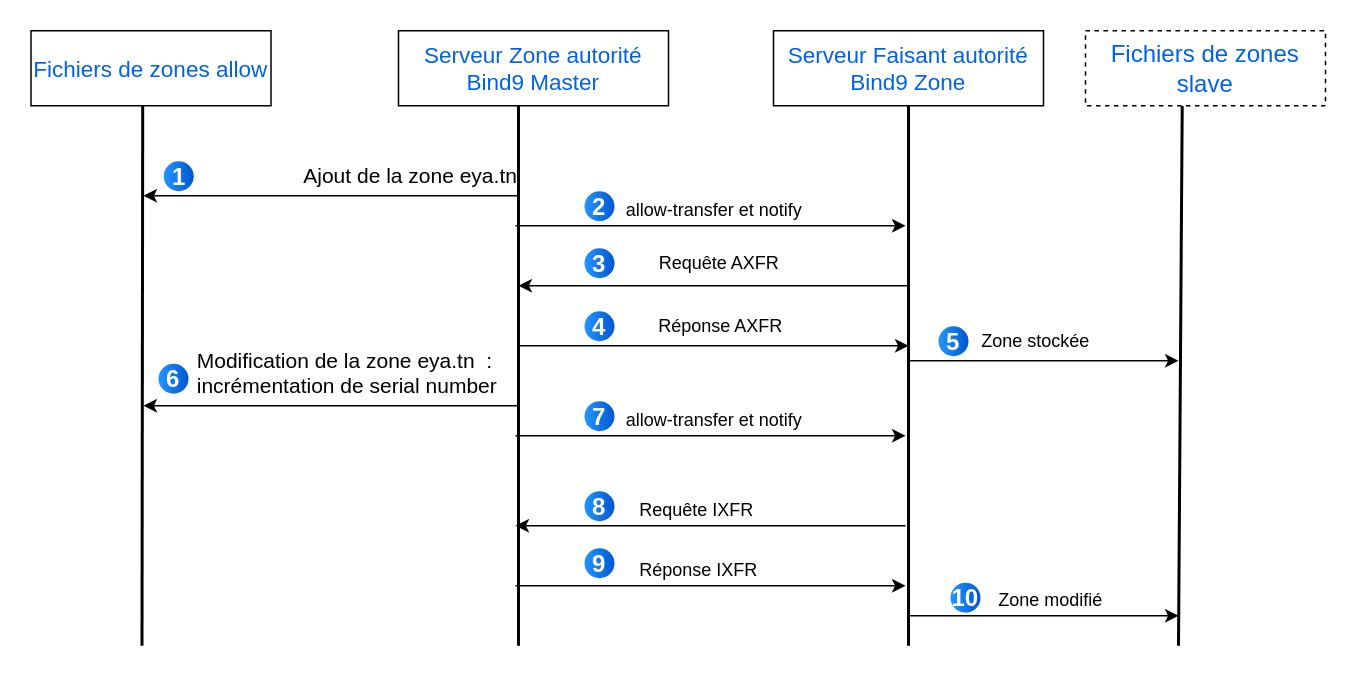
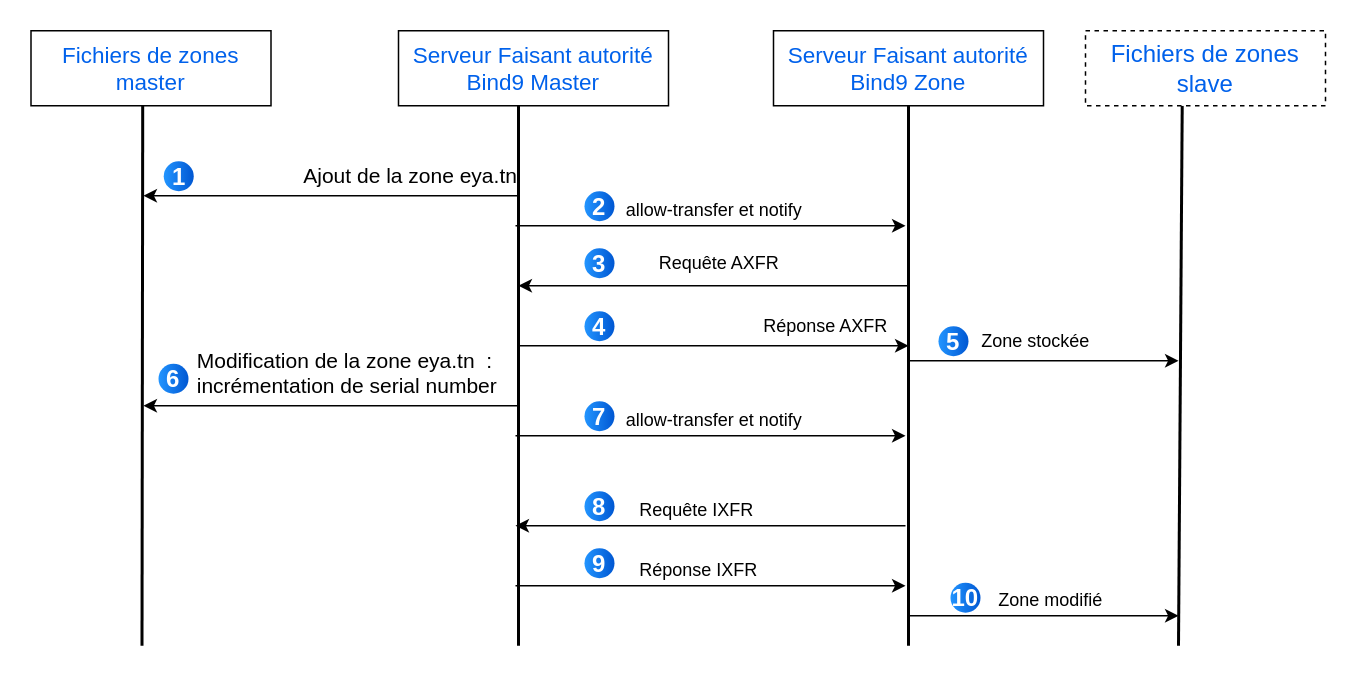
  <mxCell id="0" />
  <mxCell id="1" parent="0" />
  <mxCell id="2" value="" style="endArrow=none;html=1;rounded=0;strokeColor=#000000;strokeWidth=2;" edge="1" parent="1"><mxGeometry width="50" height="50" relative="1" as="geometry"><mxPoint x="345" y="430" as="sourcePoint" /><mxPoint x="345" y="70" as="targetPoint" /></mxGeometry></mxCell>
  <mxCell id="3" value="" style="endArrow=none;html=1;rounded=0;strokeColor=#000000;strokeWidth=2;" edge="1" parent="1"><mxGeometry width="50" height="50" relative="1" as="geometry"><mxPoint x="605" y="430" as="sourcePoint" /><mxPoint x="605" y="70" as="targetPoint" /></mxGeometry></mxCell>
- <mxCell id="4" value="&lt;font style=&quot;font-size: 15px;&quot; color=&quot;#0061eb&quot;&gt;Serveur Zone autorité Bind9 Master&lt;/font&gt;" style="rounded=0;whiteSpace=wrap;html=1;" vertex="1" parent="1"><mxGeometry x="265" y="20" width="180" height="50" as="geometry" /></mxCell>
+ <mxCell id="4" value="&lt;font style=&quot;font-size: 15px;&quot; color=&quot;#0061eb&quot;&gt;Serveur Faisant autorité Bind9 Master&lt;/font&gt;" style="rounded=0;whiteSpace=wrap;html=1;" vertex="1" parent="1"><mxGeometry x="265" y="20" width="180" height="50" as="geometry" /></mxCell>
  <mxCell id="5" value="&lt;span style=&quot;font-size: 15px;&quot;&gt;&lt;font style=&quot;font-size: 15px;&quot; color=&quot;#0061eb&quot;&gt;Serveur Faisant autorité Bind9&amp;nbsp;&lt;/font&gt;&lt;/span&gt;&lt;span style=&quot;font-size: 15px; color: rgb(0, 97, 235); background-color: initial;&quot;&gt;Zone&lt;/span&gt;" style="rounded=0;whiteSpace=wrap;html=1;" vertex="1" parent="1"><mxGeometry x="515" y="20" width="180" height="50" as="geometry" /></mxCell>
  <mxCell id="6" value="&lt;font style=&quot;font-size: 14px;&quot;&gt;Ajout de la zone&amp;nbsp;&lt;span style=&quot;background-color: initial;&quot;&gt;eya.tn&amp;nbsp;&lt;/span&gt;&lt;/font&gt;" style="text;html=1;align=left;verticalAlign=middle;whiteSpace=wrap;rounded=0;" vertex="1" parent="1"><mxGeometry x="200" y="87" width="180" height="60" as="geometry" /></mxCell>
  <mxCell id="7" value="" style="endArrow=classic;html=1;rounded=0;" edge="1" parent="1"><mxGeometry width="50" height="50" relative="1" as="geometry"><mxPoint x="605" y="190" as="sourcePoint" /><mxPoint x="345" y="190" as="targetPoint" /></mxGeometry></mxCell>
  <mxCell id="8" value="Requête AXFR" style="text;html=1;align=center;verticalAlign=middle;whiteSpace=wrap;rounded=0;" vertex="1" parent="1"><mxGeometry x="424" y="160" width="110" height="30" as="geometry" /></mxCell>
  <mxCell id="9" value="" style="endArrow=none;html=1;rounded=0;endFill=0;startArrow=classic;startFill=1;" edge="1" parent="1"><mxGeometry width="50" height="50" relative="1" as="geometry"><mxPoint x="605" y="230" as="sourcePoint" /><mxPoint x="345" y="230" as="targetPoint" /></mxGeometry></mxCell>
- <mxCell id="10" value="Réponse AXFR" style="text;html=1;align=center;verticalAlign=middle;whiteSpace=wrap;rounded=0;" vertex="1" parent="1"><mxGeometry x="425" y="202" width="110" height="30" as="geometry" /></mxCell>
+ <mxCell id="10" value="Réponse AXFR" style="text;html=1;align=center;verticalAlign=middle;whiteSpace=wrap;rounded=0;" vertex="1" parent="1"><mxGeometry x="495" y="202" width="110" height="30" as="geometry" /></mxCell>
  <mxCell id="11" value="&lt;font style=&quot;font-size: 14px;&quot;&gt;Modification de la zone&amp;nbsp;&lt;span style=&quot;background-color: initial;&quot;&gt;eya.tn&amp;nbsp; : incrémentation de serial number&lt;/span&gt;&lt;/font&gt;&lt;div style=&quot;font-size: 14px;&quot;&gt;&lt;br&gt;&lt;/div&gt;" style="text;html=1;align=left;verticalAlign=middle;whiteSpace=wrap;rounded=0;" vertex="1" parent="1"><mxGeometry x="128.5" y="217" width="239" height="80" as="geometry" /></mxCell>
  <mxCell id="12" value="" style="endArrow=none;html=1;rounded=0;strokeColor=#000000;strokeWidth=2;entryX=0.403;entryY=1;entryDx=0;entryDy=0;entryPerimeter=0;" edge="1" parent="1"><mxGeometry width="50" height="50" relative="1" as="geometry"><mxPoint x="94" y="430" as="sourcePoint" /><mxPoint x="94.48" y="70" as="targetPoint" /></mxGeometry></mxCell>
  <mxCell id="13" value="" style="endArrow=classic;html=1;rounded=0;" edge="1" parent="1"><mxGeometry width="50" height="50" relative="1" as="geometry"><mxPoint x="345" y="130" as="sourcePoint" /><mxPoint x="95" y="130" as="targetPoint" /></mxGeometry></mxCell>
- <mxCell id="14" value="&lt;font style=&quot;font-size: 15px;&quot; color=&quot;#0061eb&quot;&gt;Fichiers de zones allow&lt;/font&gt;" style="rounded=0;whiteSpace=wrap;html=1;" vertex="1" parent="1"><mxGeometry x="20" y="20" width="160" height="50" as="geometry" /></mxCell>
+ <mxCell id="14" value="&lt;font style=&quot;font-size: 15px;&quot; color=&quot;#0061eb&quot;&gt;Fichiers de zones master&lt;/font&gt;" style="rounded=0;whiteSpace=wrap;html=1;" vertex="1" parent="1"><mxGeometry x="20" y="20" width="160" height="50" as="geometry" /></mxCell>
  <mxCell id="15" value="" style="endArrow=none;html=1;rounded=0;strokeColor=#000000;strokeWidth=2;entryX=0.403;entryY=1;entryDx=0;entryDy=0;entryPerimeter=0;" edge="1" parent="1" target="16"><mxGeometry width="50" height="50" relative="1" as="geometry"><mxPoint x="785" y="430" as="sourcePoint" /><mxPoint x="789.5" y="90" as="targetPoint" /></mxGeometry></mxCell>
  <mxCell id="16" value="&lt;font style=&quot;font-size: 16px;&quot; color=&quot;#0061eb&quot;&gt;Fichiers de zones slave&lt;/font&gt;" style="rounded=0;whiteSpace=wrap;html=1;dashed=1;" vertex="1" parent="1"><mxGeometry x="723" y="20" width="160" height="50" as="geometry" /></mxCell>
  <mxCell id="17" value="" style="endArrow=none;html=1;rounded=0;endFill=0;startArrow=classic;startFill=1;" edge="1" parent="1"><mxGeometry width="50" height="50" relative="1" as="geometry"><mxPoint x="603" y="150" as="sourcePoint" /><mxPoint x="343" y="150" as="targetPoint" /></mxGeometry></mxCell>
  <mxCell id="18" value="&lt;span class=&quot;hljs-selector-tag&quot;&gt;allow-transfer&lt;/span&gt;&amp;nbsp;et&amp;nbsp;&lt;span class=&quot;hljs-selector-tag&quot;&gt;notify&lt;/span&gt;" style="text;html=1;align=left;verticalAlign=middle;whiteSpace=wrap;rounded=0;" vertex="1" parent="1"><mxGeometry x="415" y="110" width="130" height="60" as="geometry" /></mxCell>
  <mxCell id="19" value="" style="endArrow=classic;html=1;rounded=0;" edge="1" parent="1"><mxGeometry width="50" height="50" relative="1" as="geometry"><mxPoint x="345" y="270" as="sourcePoint" /><mxPoint x="95" y="270" as="targetPoint" /></mxGeometry></mxCell>
  <mxCell id="20" value="" style="endArrow=none;html=1;rounded=0;endFill=0;startArrow=classic;startFill=1;" edge="1" parent="1"><mxGeometry width="50" height="50" relative="1" as="geometry"><mxPoint x="785" y="240" as="sourcePoint" /><mxPoint x="605" y="240" as="targetPoint" /></mxGeometry></mxCell>
  <mxCell id="21" value="&lt;span class=&quot;hljs-selector-tag&quot;&gt;Zone&lt;/span&gt;&amp;nbsp;&lt;span class=&quot;hljs-selector-tag&quot;&gt;stock&lt;/span&gt;é&lt;span class=&quot;hljs-selector-tag&quot;&gt;e&lt;/span&gt;" style="text;html=1;align=center;verticalAlign=middle;whiteSpace=wrap;rounded=0;" vertex="1" parent="1"><mxGeometry x="635" y="212" width="110" height="30" as="geometry" /></mxCell>
  <mxCell id="22" value="" style="endArrow=none;html=1;rounded=0;endFill=0;startArrow=classic;startFill=1;" edge="1" parent="1"><mxGeometry width="50" height="50" relative="1" as="geometry"><mxPoint x="603" y="290" as="sourcePoint" /><mxPoint x="343" y="290" as="targetPoint" /></mxGeometry></mxCell>
  <mxCell id="23" value="&lt;span class=&quot;hljs-selector-tag&quot;&gt;allow-transfer&lt;/span&gt;&amp;nbsp;et&amp;nbsp;&lt;span class=&quot;hljs-selector-tag&quot;&gt;notify&lt;/span&gt;" style="text;html=1;align=left;verticalAlign=middle;whiteSpace=wrap;rounded=0;" vertex="1" parent="1"><mxGeometry x="415" y="250" width="120" height="60" as="geometry" /></mxCell>
  <mxCell id="24" value="" style="endArrow=classic;html=1;rounded=0;endFill=1;startArrow=none;startFill=0;" edge="1" parent="1"><mxGeometry width="50" height="50" relative="1" as="geometry"><mxPoint x="603" y="350" as="sourcePoint" /><mxPoint x="343" y="350" as="targetPoint" /></mxGeometry></mxCell>
  <mxCell id="25" value="&lt;span style=&quot;text-align: center;&quot;&gt;Requête IXFR&lt;/span&gt;" style="text;html=1;align=left;verticalAlign=middle;whiteSpace=wrap;rounded=0;" vertex="1" parent="1"><mxGeometry x="424" y="310" width="91" height="60" as="geometry" /></mxCell>
  <mxCell id="26" value="" style="endArrow=none;html=1;rounded=0;endFill=0;startArrow=classic;startFill=1;" edge="1" parent="1"><mxGeometry width="50" height="50" relative="1" as="geometry"><mxPoint x="603" y="390" as="sourcePoint" /><mxPoint x="343" y="390" as="targetPoint" /></mxGeometry></mxCell>
  <mxCell id="27" value="&lt;span style=&quot;text-align: center;&quot;&gt;Réponse IXFR&lt;/span&gt;" style="text;html=1;align=left;verticalAlign=middle;whiteSpace=wrap;rounded=0;" vertex="1" parent="1"><mxGeometry x="424" y="350" width="290" height="60" as="geometry" /></mxCell>
  <mxCell id="28" value="" style="endArrow=none;html=1;rounded=0;endFill=0;startArrow=classic;startFill=1;" edge="1" parent="1"><mxGeometry width="50" height="50" relative="1" as="geometry"><mxPoint x="785" y="410" as="sourcePoint" /><mxPoint x="605" y="410" as="targetPoint" /></mxGeometry></mxCell>
  <mxCell id="29" value="&lt;span class=&quot;hljs-selector-tag&quot;&gt;Zone&lt;/span&gt;&amp;nbsp;modifié" style="text;html=1;align=center;verticalAlign=middle;whiteSpace=wrap;rounded=0;" vertex="1" parent="1"><mxGeometry x="645" y="385" width="110" height="30" as="geometry" /></mxCell>
  <mxCell id="30" value="1" style="ellipse;whiteSpace=wrap;html=1;aspect=fixed;rotation=0;gradientColor=#0057D2;strokeColor=none;gradientDirection=east;fillColor=#2395FF;rounded=0;pointerEvents=0;fontFamily=Helvetica;fontSize=16;fontColor=#FFFFFF;spacingTop=4;spacingBottom=4;spacingLeft=4;spacingRight=4;points=[];fontStyle=1" vertex="1" parent="1"><mxGeometry x="108.5" y="107" width="20" height="20" as="geometry" /></mxCell>
  <mxCell id="31" value="2" style="ellipse;whiteSpace=wrap;html=1;aspect=fixed;rotation=0;gradientColor=#0057D2;strokeColor=none;gradientDirection=east;fillColor=#2395FF;rounded=0;pointerEvents=0;fontFamily=Helvetica;fontSize=16;fontColor=#FFFFFF;spacingTop=4;spacingBottom=4;spacingLeft=4;spacingRight=4;points=[];fontStyle=1" vertex="1" parent="1"><mxGeometry x="389" y="127" width="20" height="20" as="geometry" /></mxCell>
  <mxCell id="32" value="3" style="ellipse;whiteSpace=wrap;html=1;aspect=fixed;rotation=0;gradientColor=#0057D2;strokeColor=none;gradientDirection=east;fillColor=#2395FF;rounded=0;pointerEvents=0;fontFamily=Helvetica;fontSize=16;fontColor=#FFFFFF;spacingTop=4;spacingBottom=4;spacingLeft=4;spacingRight=4;points=[];fontStyle=1" vertex="1" parent="1"><mxGeometry x="389" y="165" width="20" height="20" as="geometry" /></mxCell>
  <mxCell id="33" value="4" style="ellipse;whiteSpace=wrap;html=1;aspect=fixed;rotation=0;gradientColor=#0057D2;strokeColor=none;gradientDirection=east;fillColor=#2395FF;rounded=0;pointerEvents=0;fontFamily=Helvetica;fontSize=16;fontColor=#FFFFFF;spacingTop=4;spacingBottom=4;spacingLeft=4;spacingRight=4;points=[];fontStyle=1" vertex="1" parent="1"><mxGeometry x="389" y="207" width="20" height="20" as="geometry" /></mxCell>
  <mxCell id="34" value="5" style="ellipse;whiteSpace=wrap;html=1;aspect=fixed;rotation=0;gradientColor=#0057D2;strokeColor=none;gradientDirection=east;fillColor=#2395FF;rounded=0;pointerEvents=0;fontFamily=Helvetica;fontSize=16;fontColor=#FFFFFF;spacingTop=4;spacingBottom=4;spacingLeft=4;spacingRight=4;points=[];fontStyle=1" vertex="1" parent="1"><mxGeometry x="625" y="217" width="20" height="20" as="geometry" /></mxCell>
  <mxCell id="35" value="6" style="ellipse;whiteSpace=wrap;html=1;aspect=fixed;rotation=0;gradientColor=#0057D2;strokeColor=none;gradientDirection=east;fillColor=#2395FF;rounded=0;pointerEvents=0;fontFamily=Helvetica;fontSize=16;fontColor=#FFFFFF;spacingTop=4;spacingBottom=4;spacingLeft=4;spacingRight=4;points=[];fontStyle=1" vertex="1" parent="1"><mxGeometry x="105" y="242" width="20" height="20" as="geometry" /></mxCell>
  <mxCell id="36" value="7" style="ellipse;whiteSpace=wrap;html=1;aspect=fixed;rotation=0;gradientColor=#0057D2;strokeColor=none;gradientDirection=east;fillColor=#2395FF;rounded=0;pointerEvents=0;fontFamily=Helvetica;fontSize=16;fontColor=#FFFFFF;spacingTop=4;spacingBottom=4;spacingLeft=4;spacingRight=4;points=[];fontStyle=1" vertex="1" parent="1"><mxGeometry x="389" y="267" width="20" height="20" as="geometry" /></mxCell>
  <mxCell id="37" value="8" style="ellipse;whiteSpace=wrap;html=1;aspect=fixed;rotation=0;gradientColor=#0057D2;strokeColor=none;gradientDirection=east;fillColor=#2395FF;rounded=0;pointerEvents=0;fontFamily=Helvetica;fontSize=16;fontColor=#FFFFFF;spacingTop=4;spacingBottom=4;spacingLeft=4;spacingRight=4;points=[];fontStyle=1" vertex="1" parent="1"><mxGeometry x="389" y="327" width="20" height="20" as="geometry" /></mxCell>
  <mxCell id="38" value="9" style="ellipse;whiteSpace=wrap;html=1;aspect=fixed;rotation=0;gradientColor=#0057D2;strokeColor=none;gradientDirection=east;fillColor=#2395FF;rounded=0;pointerEvents=0;fontFamily=Helvetica;fontSize=16;fontColor=#FFFFFF;spacingTop=4;spacingBottom=4;spacingLeft=4;spacingRight=4;points=[];fontStyle=1" vertex="1" parent="1"><mxGeometry x="389" y="365" width="20" height="20" as="geometry" /></mxCell>
  <mxCell id="39" value="10" style="ellipse;whiteSpace=wrap;html=1;aspect=fixed;rotation=0;gradientColor=#0057D2;strokeColor=none;gradientDirection=east;fillColor=#2395FF;rounded=0;pointerEvents=0;fontFamily=Helvetica;fontSize=16;fontColor=#FFFFFF;spacingTop=4;spacingBottom=4;spacingLeft=4;spacingRight=4;points=[];fontStyle=1" vertex="1" parent="1"><mxGeometry x="633" y="388" width="20" height="20" as="geometry" /></mxCell>
